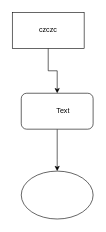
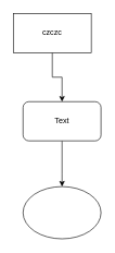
  <mxCell id="0" />
  <mxCell id="1" parent="0" />
  <mxCell id="2" style="edgeStyle=orthogonalEdgeStyle;rounded=0;orthogonalLoop=1;jettySize=auto;html=1;entryX=0.5;entryY=0;entryDx=0;entryDy=0;" edge="1" parent="1" source="3" target="5"><mxGeometry relative="1" as="geometry" /></mxCell>
  <mxCell id="3" value="czczc" style="rounded=0;whiteSpace=wrap;html=1;" parent="1" vertex="1"><mxGeometry x="20" y="20" width="120" height="60" as="geometry" /></mxCell>
  <mxCell id="4" value="" style="edgeStyle=orthogonalEdgeStyle;rounded=0;orthogonalLoop=1;jettySize=auto;html=1;" edge="1" parent="1" source="5" target="7"><mxGeometry relative="1" as="geometry"><Array as="points"><mxPoint x="95" y="265" /><mxPoint x="95" y="265" /></Array></mxGeometry></mxCell>
  <mxCell id="5" value="" style="rounded=1;whiteSpace=wrap;html=1;" parent="1" vertex="1"><mxGeometry x="35" y="155" width="120" height="60" as="geometry" /></mxCell>
- <mxCell id="6" value="Text" style="text;html=1;strokeColor=none;fillColor=none;align=center;verticalAlign=middle;whiteSpace=wrap;rounded=0;" parent="1" vertex="1"><mxGeometry x="85" y="175" width="40" height="20" as="geometry" /></mxCell>
+ <mxCell id="6" value="Text" style="text;html=1;strokeColor=none;fillColor=none;align=center;verticalAlign=middle;whiteSpace=wrap;rounded=0;" parent="1" vertex="1"><mxGeometry x="75" y="175" width="40" height="20" as="geometry" /></mxCell>
  <mxCell id="7" value="" style="ellipse;whiteSpace=wrap;html=1;" vertex="1" parent="1"><mxGeometry x="35" y="285" width="120" height="80" as="geometry" /></mxCell>
